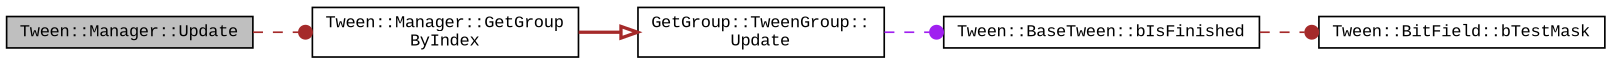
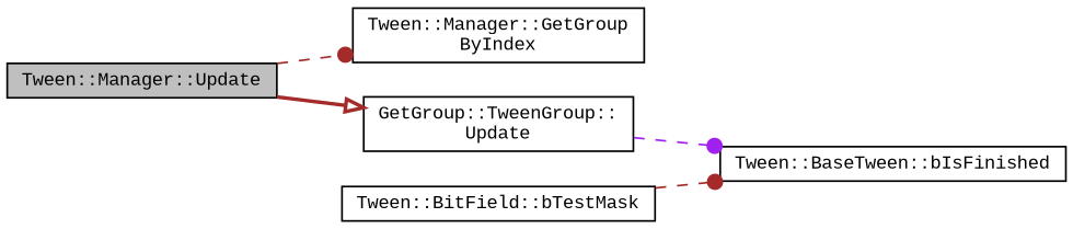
  digraph {
    fontname="Liberation Mono"
    rankdir=LR
    node [color=black fontname="Liberation Mono" fontsize=10 shape=record]
    edge [arrowhead=dot color=brown fontname="Liberation Mono" fontsize=10 labelfontname=FreeSans labelfontsize=10 style=dashed]
    n1 [fillcolor=grey75 fontcolor=black height=0.2 label="Tween::Manager::Update" style=filled width=0.4]
    n2 [height=0.2 label="Tween::Manager::GetGroup\lByIndex" width=0.4]
    n3 [height=0.2 label="GetGroup::TweenGroup::\lUpdate" width=0.4]
    n4 [height=0.2 label="Tween::BaseTween::bIsFinished" width=0.4]
    n5 [height=0.2 label="Tween::BitField::bTestMask" width=0.4]
    n1 -> n2
-   n2 -> n3 [arrowhead=onormal style=bold]
+   n1 -> n3 [arrowhead=onormal style=bold]
    n3 -> n4 [color=purple]
-   n4 -> n5
+   n5 -> n4
  }
